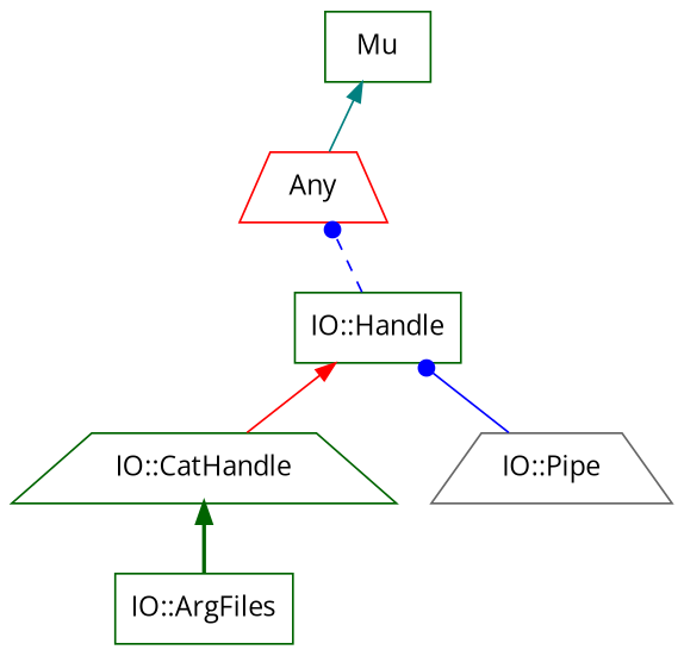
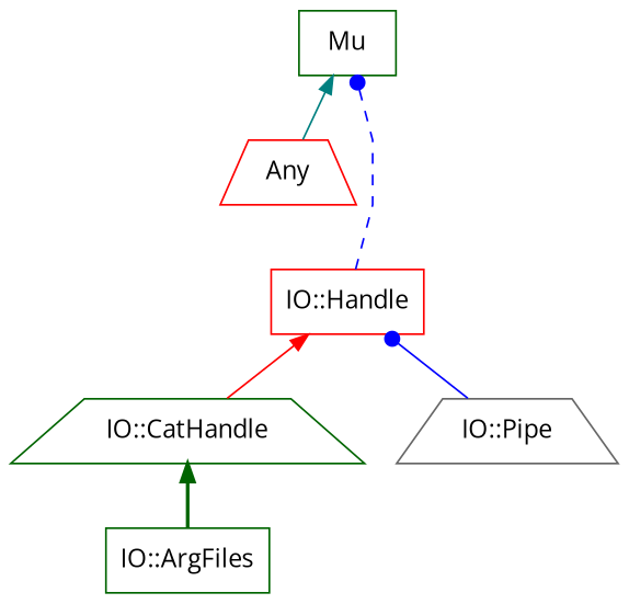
  digraph {
    fontname="Open Sans"
    rankdir=BT
    splines=polyline
    node [color=darkgreen fontcolor="#000000" fontname="Open Sans" shape=box]
    edge [arrowhead=normal color=blue fontname="Open Sans" style=solid]
-   "IO::Handle"
+   "IO::Handle" [color=red]
    Any [color=red shape=trapezium]
    Mu
    "IO::CatHandle" [shape=trapezium]
    "IO::Pipe" [color=gray40 shape=trapezium]
    "IO::ArgFiles"
-   "IO::Handle" -> Any [arrowhead=dot style=dashed]
+   "IO::Handle" -> Mu [arrowhead=dot style=dashed]
    Any -> Mu [color=teal]
    "IO::CatHandle" -> "IO::Handle" [color=red]
    "IO::Pipe" -> "IO::Handle" [arrowhead=dot]
    "IO::ArgFiles" -> "IO::CatHandle" [color=darkgreen style=bold]
  }
